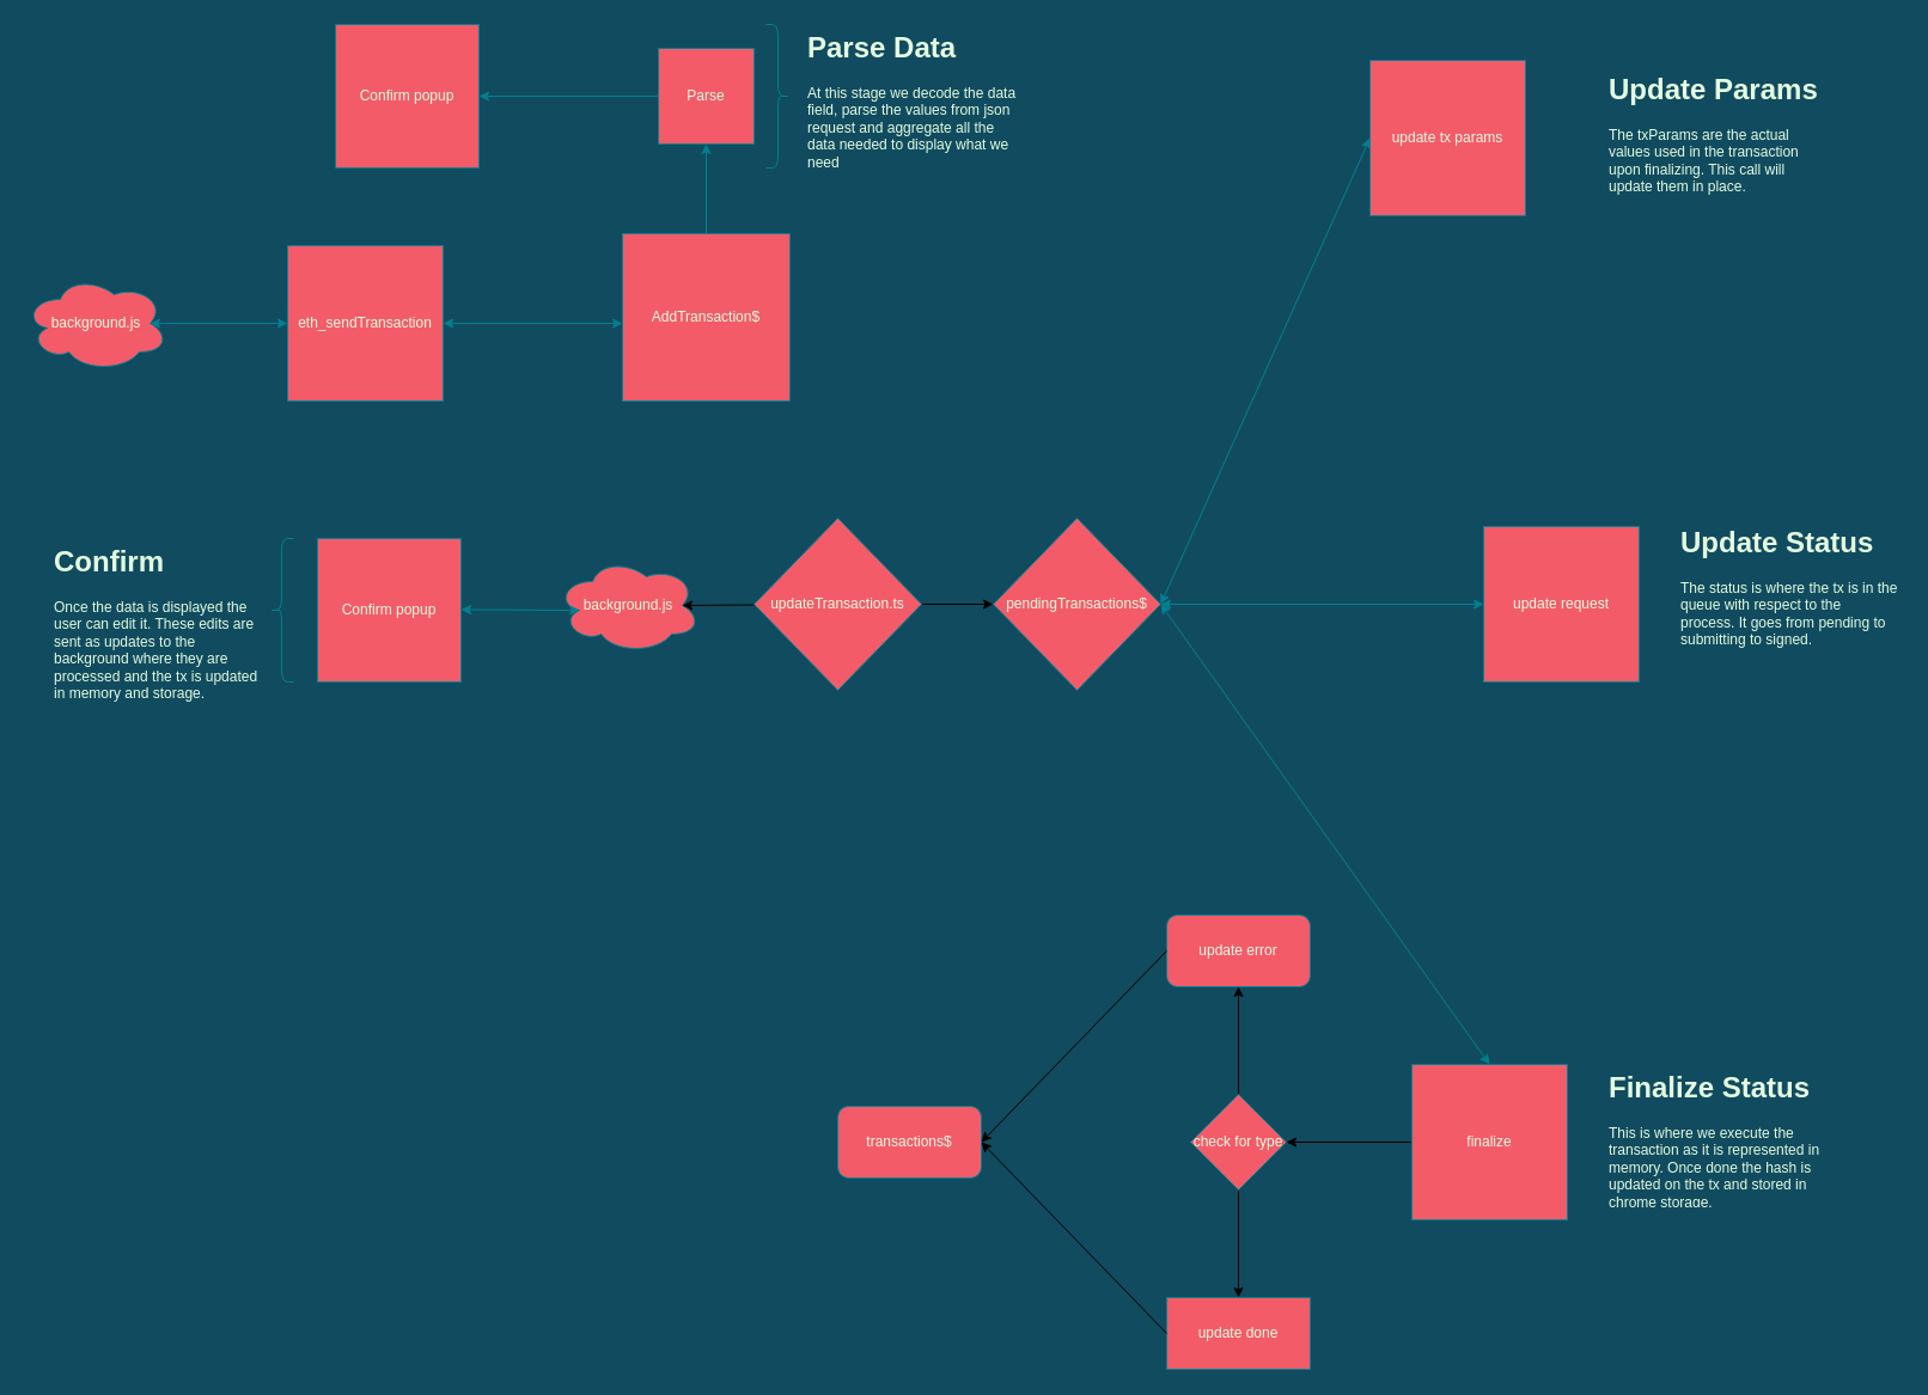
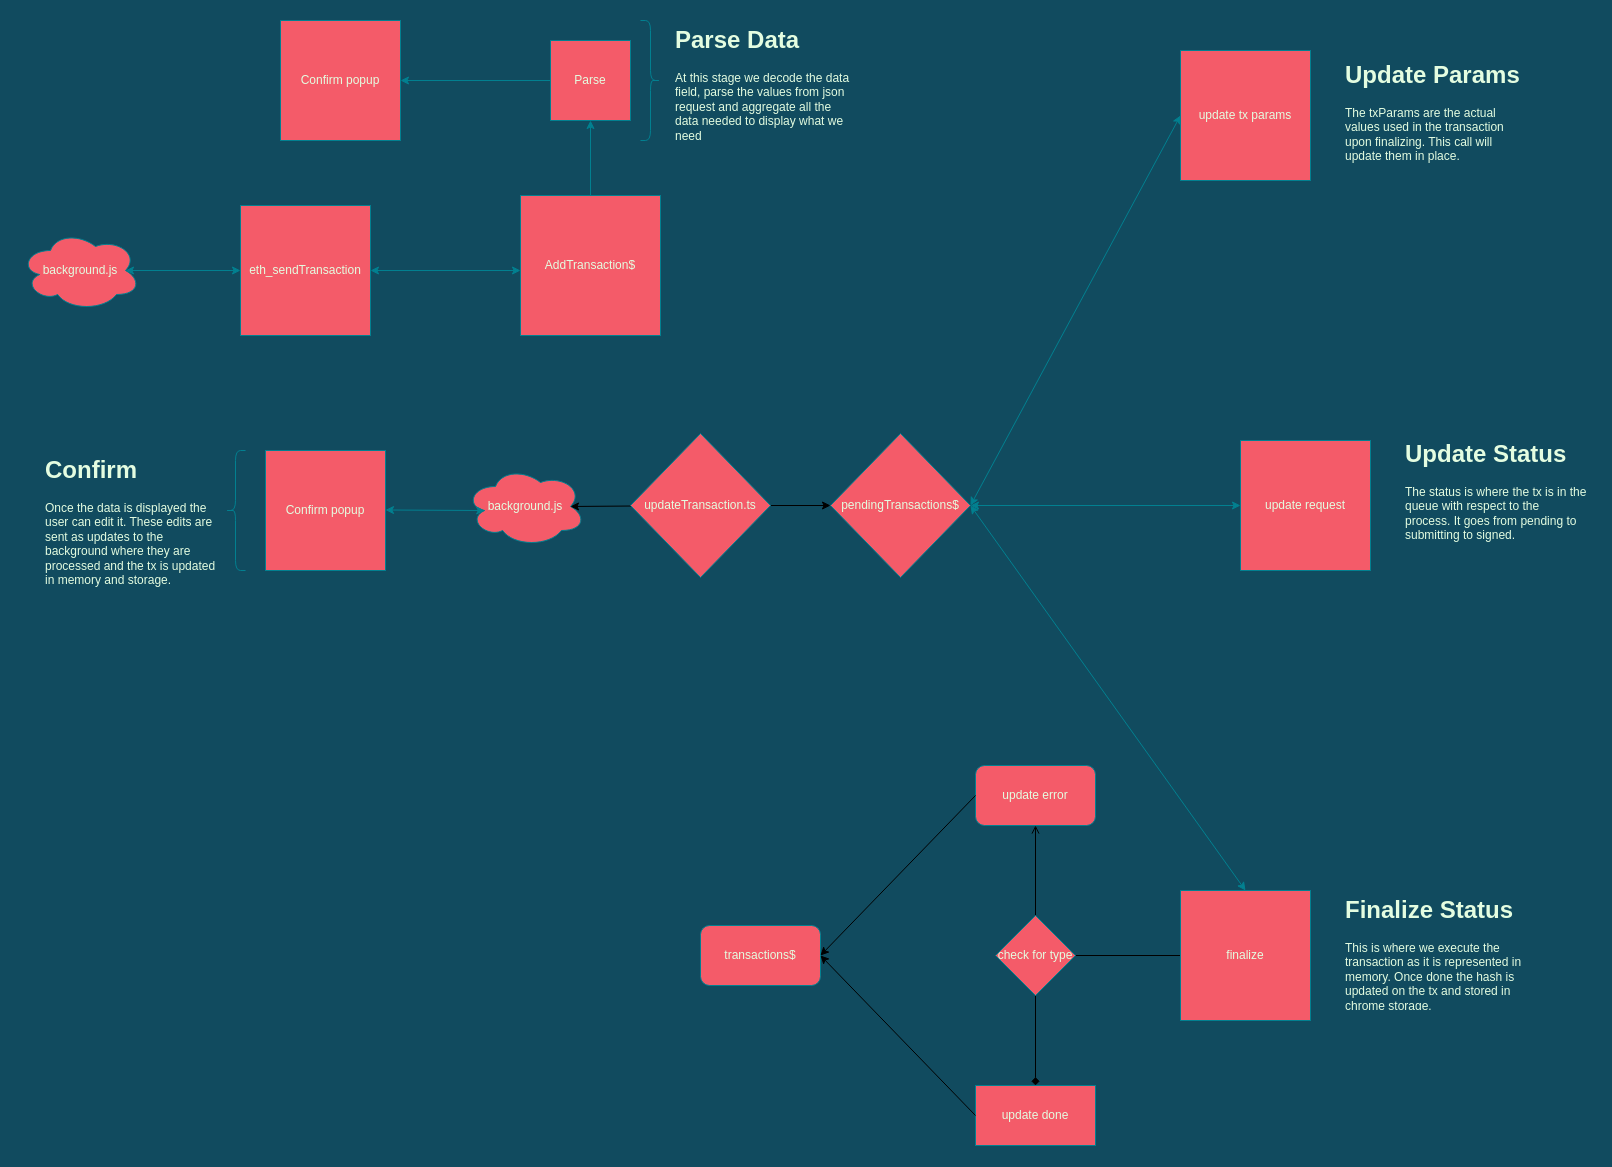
  <mxCell id="0" />
  <mxCell id="1" parent="0" />
  <mxCell id="2" value="background.js" style="ellipse;shape=cloud;whiteSpace=wrap;html=1;fillColor=#F45B69;strokeColor=#028090;fontColor=#E4FDE1;" parent="1" vertex="1"><mxGeometry x="20" y="230" width="120" height="80" as="geometry" /></mxCell>
  <mxCell id="3" value="" style="endArrow=classic;startArrow=classic;html=1;exitX=0.875;exitY=0.5;exitDx=0;exitDy=0;exitPerimeter=0;entryX=0;entryY=0.5;entryDx=0;entryDy=0;labelBackgroundColor=#114B5F;strokeColor=#028090;fontColor=#E4FDE1;" parent="1" source="2" target="4" edge="1"><mxGeometry width="50" height="50" relative="1" as="geometry"><mxPoint x="180" y="300" as="sourcePoint" /><mxPoint x="240" y="286" as="targetPoint" /></mxGeometry></mxCell>
  <mxCell id="4" value="eth_sendTransaction" style="whiteSpace=wrap;html=1;aspect=fixed;fillColor=#F45B69;strokeColor=#028090;fontColor=#E4FDE1;" parent="1" vertex="1"><mxGeometry x="240" y="205" width="130" height="130" as="geometry" /></mxCell>
  <mxCell id="5" value="" style="endArrow=classic;startArrow=classic;html=1;exitX=1;exitY=0.5;exitDx=0;exitDy=0;labelBackgroundColor=#114B5F;strokeColor=#028090;fontColor=#E4FDE1;" parent="1" source="4" edge="1"><mxGeometry width="50" height="50" relative="1" as="geometry"><mxPoint x="460" y="300" as="sourcePoint" /><mxPoint x="520" y="270" as="targetPoint" /></mxGeometry></mxCell>
  <mxCell id="6" value="AddTransaction$" style="whiteSpace=wrap;html=1;aspect=fixed;fillColor=#F45B69;strokeColor=#028090;fontColor=#E4FDE1;" parent="1" vertex="1"><mxGeometry x="520" y="195" width="140" height="140" as="geometry" /></mxCell>
  <mxCell id="7" value="" style="endArrow=classic;html=1;exitX=0.5;exitY=0;exitDx=0;exitDy=0;labelBackgroundColor=#114B5F;strokeColor=#028090;fontColor=#E4FDE1;" parent="1" source="6" edge="1"><mxGeometry width="50" height="50" relative="1" as="geometry"><mxPoint x="560" y="190" as="sourcePoint" /><mxPoint x="590" y="120" as="targetPoint" /></mxGeometry></mxCell>
  <mxCell id="8" value="Parse" style="whiteSpace=wrap;html=1;aspect=fixed;fillColor=#F45B69;strokeColor=#028090;fontColor=#E4FDE1;" parent="1" vertex="1"><mxGeometry x="550" y="40" width="80" height="80" as="geometry" /></mxCell>
  <mxCell id="9" value="Confirm popup" style="whiteSpace=wrap;html=1;aspect=fixed;fillColor=#F45B69;strokeColor=#028090;fontColor=#E4FDE1;" parent="1" vertex="1"><mxGeometry x="280" y="20" width="120" height="120" as="geometry" /></mxCell>
  <mxCell id="10" value="" style="endArrow=classic;html=1;exitX=0;exitY=0.5;exitDx=0;exitDy=0;entryX=1;entryY=0.5;entryDx=0;entryDy=0;labelBackgroundColor=#114B5F;strokeColor=#028090;fontColor=#E4FDE1;" parent="1" source="8" target="9" edge="1"><mxGeometry width="50" height="50" relative="1" as="geometry"><mxPoint x="380" y="310" as="sourcePoint" /><mxPoint x="150" y="120" as="targetPoint" /></mxGeometry></mxCell>
  <mxCell id="11" value="" style="shape=curlyBracket;whiteSpace=wrap;html=1;rounded=1;flipH=1;fillColor=#F45B69;strokeColor=#028090;fontColor=#E4FDE1;" parent="1" vertex="1"><mxGeometry x="640" y="20" width="20" height="120" as="geometry" /></mxCell>
  <mxCell id="12" value="&lt;h1&gt;Parse Data&lt;/h1&gt;&lt;p&gt;At this stage we decode the data field, parse the values from json request and aggregate all the data needed to display what we need&lt;/p&gt;" style="text;html=1;strokeColor=none;fillColor=none;spacing=5;spacingTop=-20;whiteSpace=wrap;overflow=hidden;rounded=0;fontColor=#E4FDE1;" parent="1" vertex="1"><mxGeometry x="670" y="20" width="190" height="120" as="geometry" /></mxCell>
  <mxCell id="13" value="Confirm popup" style="whiteSpace=wrap;html=1;aspect=fixed;fillColor=#F45B69;strokeColor=#028090;fontColor=#E4FDE1;" parent="1" vertex="1"><mxGeometry x="265" y="450" width="120" height="120" as="geometry" /></mxCell>
  <mxCell id="14" value="background.js" style="ellipse;shape=cloud;whiteSpace=wrap;html=1;fillColor=#F45B69;strokeColor=#028090;fontColor=#E4FDE1;" parent="1" vertex="1"><mxGeometry x="465" y="466" width="120" height="80" as="geometry" /></mxCell>
  <mxCell id="15" value="" style="shape=curlyBracket;whiteSpace=wrap;html=1;rounded=1;fillColor=#F45B69;strokeColor=#028090;fontColor=#E4FDE1;" parent="1" vertex="1"><mxGeometry x="225" y="450" width="20" height="120" as="geometry" /></mxCell>
  <mxCell id="16" value="&lt;h1&gt;Confirm&lt;/h1&gt;&lt;p&gt;Once the data is displayed the user can edit it. These edits are sent as updates to the background where they are processed and the tx is updated in memory and storage.&lt;/p&gt;" style="text;html=1;strokeColor=none;fillColor=none;spacing=5;spacingTop=-20;whiteSpace=wrap;overflow=hidden;rounded=0;fontColor=#E4FDE1;" parent="1" vertex="1"><mxGeometry x="40" y="450" width="185" height="140" as="geometry" /></mxCell>
  <mxCell id="17" value="pendingTransactions$" style="rhombus;whiteSpace=wrap;html=1;fillColor=#F45B69;strokeColor=#028090;fontColor=#E4FDE1;" parent="1" vertex="1"><mxGeometry x="830" y="433" width="140" height="144" as="geometry" /></mxCell>
  <mxCell id="18" value="" style="endArrow=classic;startArrow=classic;html=1;exitX=0.875;exitY=0.5;exitDx=0;exitDy=0;exitPerimeter=0;entryX=0.16;entryY=0.55;entryDx=0;entryDy=0;entryPerimeter=0;labelBackgroundColor=#114B5F;strokeColor=#028090;fontColor=#E4FDE1;" parent="1" target="14" edge="1"><mxGeometry width="50" height="50" relative="1" as="geometry"><mxPoint x="385" y="509.5" as="sourcePoint" /><mxPoint x="465" y="509.5" as="targetPoint" /></mxGeometry></mxCell>
  <mxCell id="19" value="" style="endArrow=classic;startArrow=classic;html=1;exitX=1;exitY=0.5;exitDx=0;exitDy=0;entryX=0;entryY=0.5;entryDx=0;entryDy=0;labelBackgroundColor=#114B5F;strokeColor=#028090;fontColor=#E4FDE1;" parent="1" source="17" target="22" edge="1"><mxGeometry width="50" height="50" relative="1" as="geometry"><mxPoint x="860" y="580" as="sourcePoint" /><mxPoint x="1030" y="190" as="targetPoint" /></mxGeometry></mxCell>
  <mxCell id="20" value="" style="endArrow=classic;startArrow=classic;html=1;exitX=1;exitY=0.5;exitDx=0;exitDy=0;entryX=0.5;entryY=0;entryDx=0;entryDy=0;labelBackgroundColor=#114B5F;strokeColor=#028090;fontColor=#E4FDE1;" parent="1" source="17" target="25" edge="1"><mxGeometry width="50" height="50" relative="1" as="geometry"><mxPoint x="800" y="516" as="sourcePoint" /><mxPoint x="1090" y="710" as="targetPoint" /></mxGeometry></mxCell>
  <mxCell id="21" value="" style="endArrow=classic;startArrow=classic;html=1;entryX=0;entryY=0.5;entryDx=0;entryDy=0;labelBackgroundColor=#114B5F;strokeColor=#028090;fontColor=#E4FDE1;" parent="1" target="23" edge="1"><mxGeometry width="50" height="50" relative="1" as="geometry"><mxPoint x="970" y="505" as="sourcePoint" /><mxPoint x="1210" y="500" as="targetPoint" /></mxGeometry></mxCell>
- <mxCell id="22" value="update tx params" style="whiteSpace=wrap;html=1;aspect=fixed;fillColor=#F45B69;strokeColor=#028090;fontColor=#E4FDE1;" parent="1" vertex="1"><mxGeometry x="1145" y="50" width="130" height="130" as="geometry" /></mxCell>
+ <mxCell id="22" value="update tx params" style="whiteSpace=wrap;html=1;aspect=fixed;fillColor=#F45B69;strokeColor=#028090;fontColor=#E4FDE1;" parent="1" vertex="1"><mxGeometry x="1180" y="50" width="130" height="130" as="geometry" /></mxCell>
  <mxCell id="23" value="update request" style="whiteSpace=wrap;html=1;aspect=fixed;fillColor=#F45B69;strokeColor=#028090;fontColor=#E4FDE1;" parent="1" vertex="1"><mxGeometry x="1240" y="440" width="130" height="130" as="geometry" /></mxCell>
- <mxCell id="24" value="" style="edgeStyle=none;html=1;" edge="1" parent="1" source="25" target="34"><mxGeometry relative="1" as="geometry" /></mxCell>
+ <mxCell id="24" value="" style="edgeStyle=none;html=1;endArrow=none;" edge="1" parent="1" source="25" target="34"><mxGeometry relative="1" as="geometry" /></mxCell>
  <mxCell id="25" value="finalize" style="whiteSpace=wrap;html=1;aspect=fixed;fillColor=#F45B69;strokeColor=#028090;fontColor=#E4FDE1;" parent="1" vertex="1"><mxGeometry x="1180" y="890" width="130" height="130" as="geometry" /></mxCell>
  <mxCell id="26" value="&lt;h1&gt;Update Params&lt;/h1&gt;&lt;p&gt;The txParams are the actual values used in the transaction upon finalizing. This call will update them in place.&lt;/p&gt;" style="text;html=1;strokeColor=none;fillColor=none;spacing=5;spacingTop=-20;whiteSpace=wrap;overflow=hidden;rounded=0;fontColor=#E4FDE1;" parent="1" vertex="1"><mxGeometry x="1340" y="55" width="190" height="120" as="geometry" /></mxCell>
  <mxCell id="27" value="&lt;h1&gt;Update Status&lt;/h1&gt;&lt;p&gt;The status is where the tx is in the queue with respect to the process. It goes from pending to submitting to signed.&lt;/p&gt;" style="text;html=1;strokeColor=none;fillColor=none;spacing=5;spacingTop=-20;whiteSpace=wrap;overflow=hidden;rounded=0;fontColor=#E4FDE1;" parent="1" vertex="1"><mxGeometry x="1400" y="434" width="190" height="120" as="geometry" /></mxCell>
  <mxCell id="28" value="&lt;h1&gt;Finalize Status&lt;/h1&gt;&lt;p&gt;This is where we execute the transaction as it is represented in memory. Once done the hash is updated on the tx and stored in chrome storage.&lt;/p&gt;" style="text;html=1;strokeColor=none;fillColor=none;spacing=5;spacingTop=-20;whiteSpace=wrap;overflow=hidden;rounded=0;fontColor=#E4FDE1;" parent="1" vertex="1"><mxGeometry x="1340" y="890" width="190" height="120" as="geometry" /></mxCell>
  <mxCell id="29" value="" style="edgeStyle=none;html=1;entryX=0.875;entryY=0.5;entryDx=0;entryDy=0;entryPerimeter=0;" edge="1" parent="1" source="31" target="14"><mxGeometry relative="1" as="geometry" /></mxCell>
  <mxCell id="30" value="" style="edgeStyle=none;html=1;" edge="1" parent="1" source="31" target="17"><mxGeometry relative="1" as="geometry" /></mxCell>
  <mxCell id="31" value="updateTransaction.ts" style="rhombus;whiteSpace=wrap;html=1;fillColor=#F45B69;strokeColor=#028090;fontColor=#E4FDE1;" vertex="1" parent="1"><mxGeometry x="630" y="433" width="140" height="144" as="geometry" /></mxCell>
- <mxCell id="32" value="" style="edgeStyle=none;html=1;" edge="1" parent="1" source="34" target="35"><mxGeometry relative="1" as="geometry" /></mxCell>
- <mxCell id="33" value="" style="edgeStyle=none;html=1;" edge="1" parent="1" source="34" target="36"><mxGeometry relative="1" as="geometry" /></mxCell>
+ <mxCell id="32" value="" style="edgeStyle=none;html=1;endArrow=open;" edge="1" parent="1" source="34" target="35"><mxGeometry relative="1" as="geometry" /></mxCell>
+ <mxCell id="33" value="" style="edgeStyle=none;html=1;endArrow=diamond;" edge="1" parent="1" source="34" target="36"><mxGeometry relative="1" as="geometry" /></mxCell>
  <mxCell id="34" value="check for type" style="rhombus;whiteSpace=wrap;html=1;fontColor=#E4FDE1;strokeColor=#028090;fillColor=#F45B69;" vertex="1" parent="1"><mxGeometry x="995" y="915" width="80" height="80" as="geometry" /></mxCell>
  <mxCell id="35" value="update error" style="whiteSpace=wrap;html=1;fontColor=#E4FDE1;strokeColor=#028090;fillColor=#F45B69;rounded=1;" vertex="1" parent="1"><mxGeometry x="975" y="765" width="120" height="60" as="geometry" /></mxCell>
  <mxCell id="36" value="update done" style="whiteSpace=wrap;html=1;fontColor=#E4FDE1;strokeColor=#028090;fillColor=#F45B69;" vertex="1" parent="1"><mxGeometry x="975" y="1085" width="120" height="60" as="geometry" /></mxCell>
  <mxCell id="37" value="transactions$" style="whiteSpace=wrap;html=1;fontColor=#E4FDE1;strokeColor=#028090;fillColor=#F45B69;rounded=1;" vertex="1" parent="1"><mxGeometry x="700" y="925" width="120" height="60" as="geometry" /></mxCell>
  <mxCell id="38" value="" style="endArrow=classic;html=1;entryX=1;entryY=0.5;entryDx=0;entryDy=0;exitX=0;exitY=0.5;exitDx=0;exitDy=0;" edge="1" parent="1" source="35" target="37"><mxGeometry width="50" height="50" relative="1" as="geometry"><mxPoint x="1100" y="860" as="sourcePoint" /><mxPoint x="1150" y="810" as="targetPoint" /></mxGeometry></mxCell>
  <mxCell id="39" value="" style="endArrow=classic;html=1;entryX=1;entryY=0.5;entryDx=0;entryDy=0;exitX=0;exitY=0.5;exitDx=0;exitDy=0;" edge="1" parent="1" source="36" target="37"><mxGeometry width="50" height="50" relative="1" as="geometry"><mxPoint x="1100" y="860" as="sourcePoint" /><mxPoint x="1150" y="810" as="targetPoint" /></mxGeometry></mxCell>
